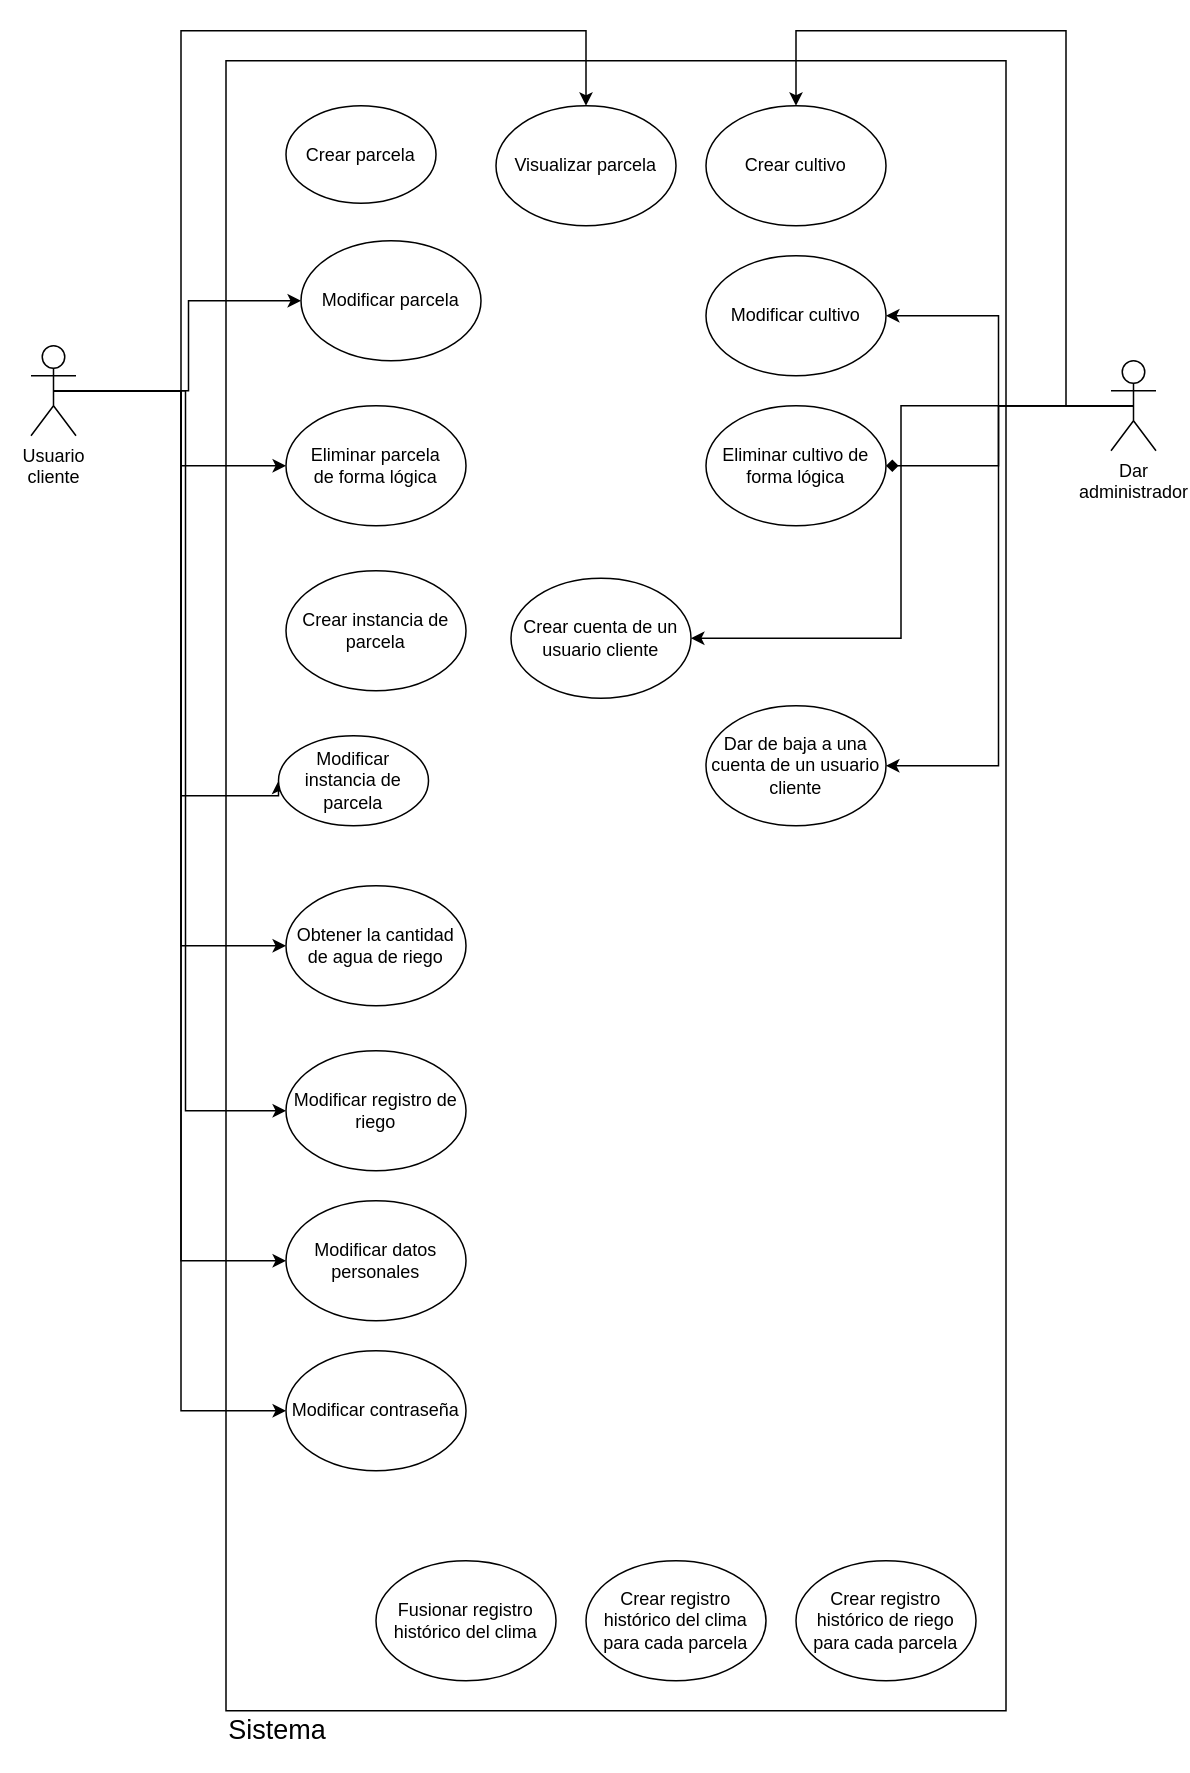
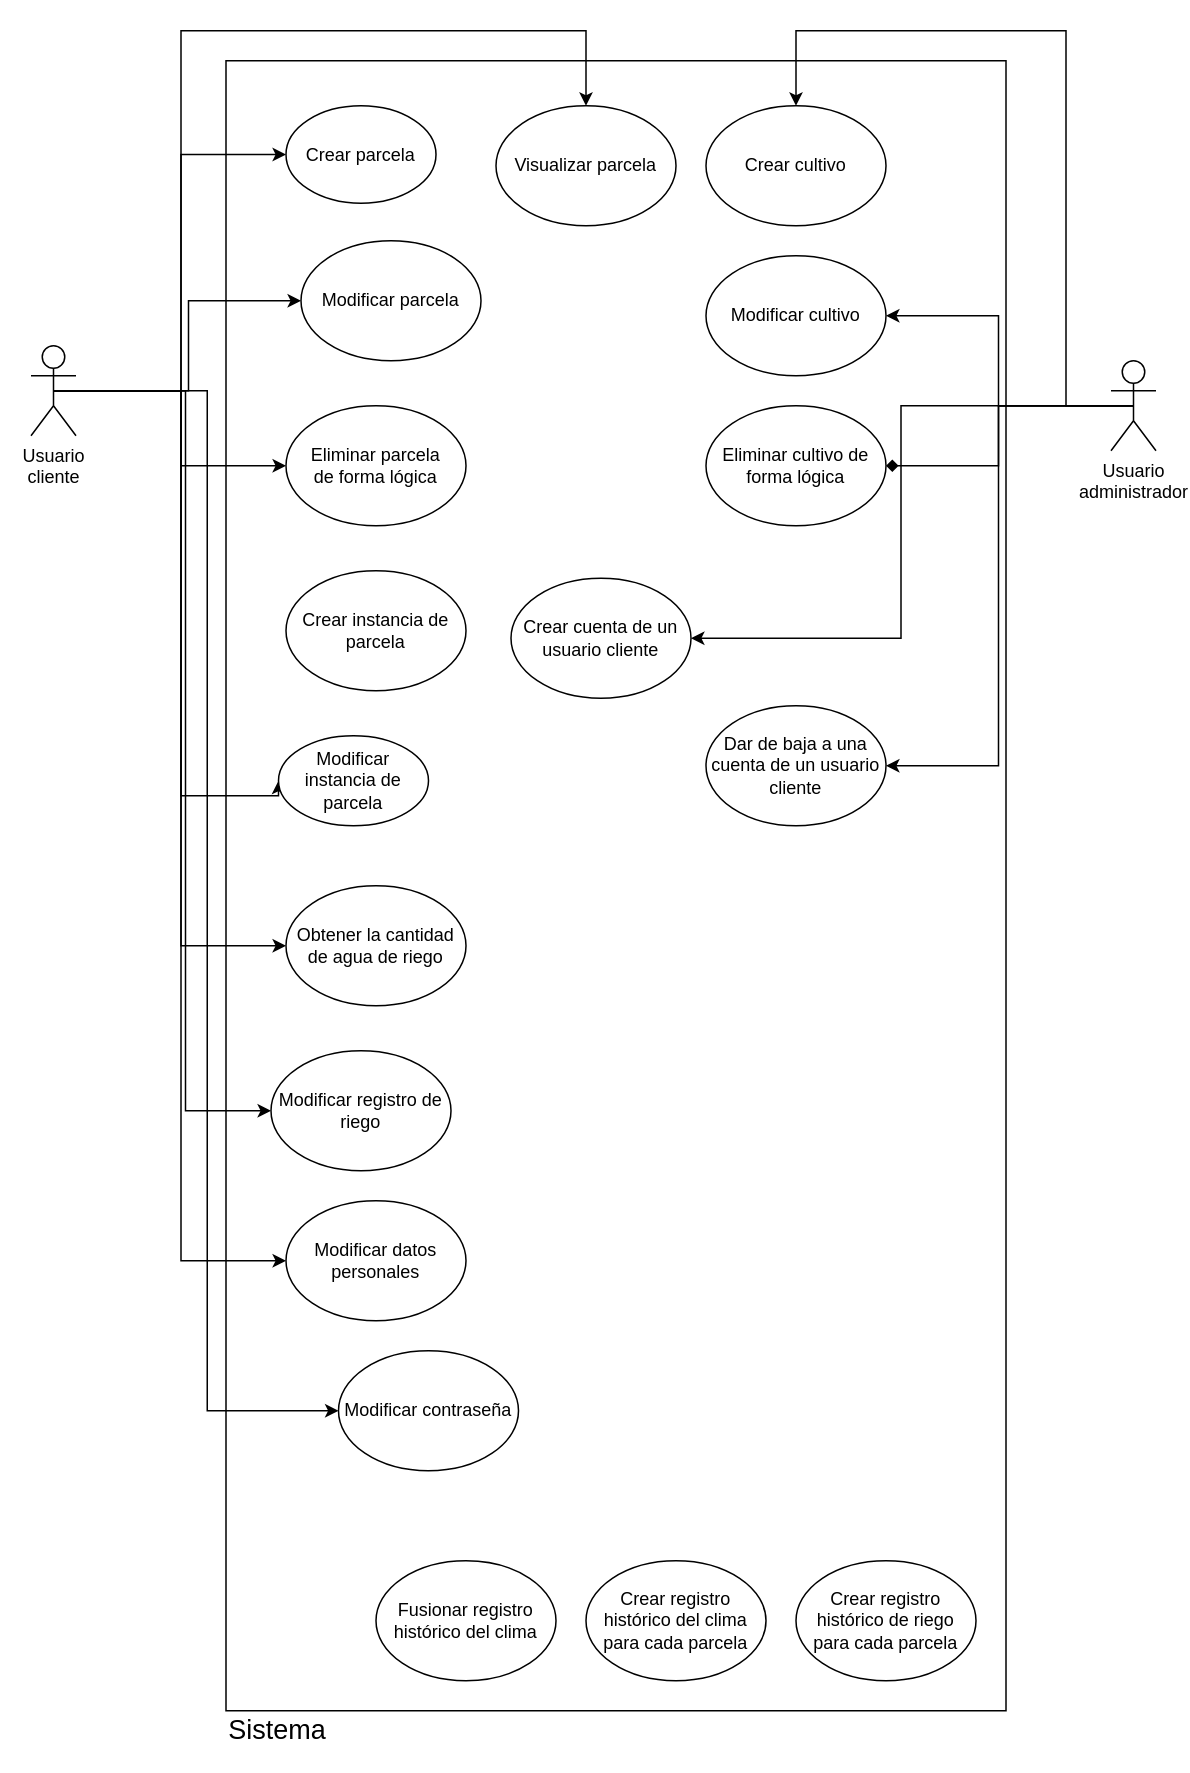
  <mxCell id="0" />
  <mxCell id="1" parent="0" />
  <mxCell id="2" value="" style="rounded=0;whiteSpace=wrap;html=1;" vertex="1" parent="1"><mxGeometry x="150" y="40" width="520" height="1100" as="geometry" /></mxCell>
+ <mxCell id="3" style="edgeStyle=orthogonalEdgeStyle;rounded=0;orthogonalLoop=1;jettySize=auto;html=1;exitX=0.5;exitY=0.5;exitDx=0;exitDy=0;exitPerimeter=0;entryX=0;entryY=0.5;entryDx=0;entryDy=0;" edge="1" parent="1" source="12" target="13"><mxGeometry relative="1" as="geometry" /></mxCell>
  <mxCell id="4" style="edgeStyle=orthogonalEdgeStyle;rounded=0;orthogonalLoop=1;jettySize=auto;html=1;exitX=0.5;exitY=0.5;exitDx=0;exitDy=0;exitPerimeter=0;entryX=0;entryY=0.5;entryDx=0;entryDy=0;" edge="1" parent="1" source="12" target="16"><mxGeometry relative="1" as="geometry" /></mxCell>
  <mxCell id="5" style="edgeStyle=orthogonalEdgeStyle;rounded=0;orthogonalLoop=1;jettySize=auto;html=1;exitX=0.5;exitY=0.5;exitDx=0;exitDy=0;exitPerimeter=0;entryX=0;entryY=0.5;entryDx=0;entryDy=0;" edge="1" parent="1" source="12" target="17"><mxGeometry relative="1" as="geometry" /></mxCell>
  <mxCell id="6" style="edgeStyle=orthogonalEdgeStyle;rounded=0;orthogonalLoop=1;jettySize=auto;html=1;exitX=0.5;exitY=0.5;exitDx=0;exitDy=0;exitPerimeter=0;entryX=0;entryY=0.5;entryDx=0;entryDy=0;" edge="1" parent="1" source="12" target="15"><mxGeometry relative="1" as="geometry"><Array as="points"><mxPoint x="120" y="260" /><mxPoint x="120" y="530" /></Array></mxGeometry></mxCell>
  <mxCell id="7" style="edgeStyle=orthogonalEdgeStyle;rounded=0;orthogonalLoop=1;jettySize=auto;html=1;exitX=0.5;exitY=0.5;exitDx=0;exitDy=0;exitPerimeter=0;entryX=0.5;entryY=0;entryDx=0;entryDy=0;" edge="1" parent="1" source="12" target="19"><mxGeometry relative="1" as="geometry"><Array as="points"><mxPoint x="120" y="260" /><mxPoint x="120" y="20" /><mxPoint x="390" y="20" /></Array></mxGeometry></mxCell>
  <mxCell id="8" style="edgeStyle=orthogonalEdgeStyle;rounded=0;orthogonalLoop=1;jettySize=auto;html=1;exitX=0.5;exitY=0.5;exitDx=0;exitDy=0;exitPerimeter=0;entryX=0;entryY=0.5;entryDx=0;entryDy=0;" edge="1" parent="1" source="12" target="18"><mxGeometry relative="1" as="geometry"><Array as="points"><mxPoint x="123" y="260" /><mxPoint x="123" y="740" /></Array></mxGeometry></mxCell>
  <mxCell id="9" style="edgeStyle=orthogonalEdgeStyle;rounded=0;orthogonalLoop=1;jettySize=auto;html=1;exitX=0.5;exitY=0.5;exitDx=0;exitDy=0;exitPerimeter=0;entryX=0;entryY=0.5;entryDx=0;entryDy=0;" edge="1" parent="1" source="12" target="31"><mxGeometry relative="1" as="geometry" /></mxCell>
  <mxCell id="10" style="edgeStyle=orthogonalEdgeStyle;rounded=0;orthogonalLoop=1;jettySize=auto;html=1;exitX=0.5;exitY=0.5;exitDx=0;exitDy=0;exitPerimeter=0;entryX=0;entryY=0.5;entryDx=0;entryDy=0;" edge="1" parent="1" source="12" target="32"><mxGeometry relative="1" as="geometry" /></mxCell>
  <mxCell id="11" style="edgeStyle=orthogonalEdgeStyle;rounded=0;orthogonalLoop=1;jettySize=auto;html=1;exitX=0.5;exitY=0.5;exitDx=0;exitDy=0;exitPerimeter=0;entryX=0;entryY=0.5;entryDx=0;entryDy=0;" edge="1" parent="1" source="12" target="33"><mxGeometry relative="1" as="geometry" /></mxCell>
  <mxCell id="12" value="Usuario&lt;br&gt;cliente" style="shape=umlActor;verticalLabelPosition=bottom;labelBackgroundColor=#ffffff;verticalAlign=top;html=1;outlineConnect=0;" vertex="1" parent="1"><mxGeometry x="20" y="230" width="30" height="60" as="geometry" /></mxCell>
  <mxCell id="13" value="Crear parcela" style="ellipse;whiteSpace=wrap;html=1;" vertex="1" parent="1"><mxGeometry x="190" y="70" width="100" height="65" as="geometry" /></mxCell>
  <mxCell id="14" value="Crear instancia de parcela" style="ellipse;whiteSpace=wrap;html=1;" vertex="1" parent="1"><mxGeometry x="190" y="380" width="120" height="80" as="geometry" /></mxCell>
  <mxCell id="15" value="Modificar instancia de parcela" style="ellipse;whiteSpace=wrap;html=1;" vertex="1" parent="1"><mxGeometry x="185" y="490" width="100" height="60" as="geometry" /></mxCell>
  <mxCell id="16" value="Modificar parcela" style="ellipse;whiteSpace=wrap;html=1;" vertex="1" parent="1"><mxGeometry x="200" y="160" width="120" height="80" as="geometry" /></mxCell>
  <mxCell id="17" value="Eliminar parcela&lt;br&gt;de forma lógica" style="ellipse;whiteSpace=wrap;html=1;" vertex="1" parent="1"><mxGeometry x="190" y="270" width="120" height="80" as="geometry" /></mxCell>
- <mxCell id="18" value="Modificar registro de riego" style="ellipse;whiteSpace=wrap;html=1;" vertex="1" parent="1"><mxGeometry x="190" y="700" width="120" height="80" as="geometry" /></mxCell>
+ <mxCell id="18" value="Modificar registro de riego" style="ellipse;whiteSpace=wrap;html=1;" vertex="1" parent="1"><mxGeometry x="180" y="700" width="120" height="80" as="geometry" /></mxCell>
  <mxCell id="19" value="Visualizar parcela" style="ellipse;whiteSpace=wrap;html=1;" vertex="1" parent="1"><mxGeometry x="330" y="70" width="120" height="80" as="geometry" /></mxCell>
  <mxCell id="20" style="edgeStyle=orthogonalEdgeStyle;rounded=0;orthogonalLoop=1;jettySize=auto;html=1;exitX=0.5;exitY=0.5;exitDx=0;exitDy=0;exitPerimeter=0;entryX=0.5;entryY=0;entryDx=0;entryDy=0;" edge="1" parent="1" source="25" target="26"><mxGeometry relative="1" as="geometry"><Array as="points"><mxPoint x="710" y="270" /><mxPoint x="710" y="20" /><mxPoint x="530" y="20" /></Array></mxGeometry></mxCell>
  <mxCell id="21" style="edgeStyle=orthogonalEdgeStyle;rounded=0;orthogonalLoop=1;jettySize=auto;html=1;exitX=0.5;exitY=0.5;exitDx=0;exitDy=0;exitPerimeter=0;entryX=1;entryY=0.5;entryDx=0;entryDy=0;" edge="1" parent="1" source="25" target="27"><mxGeometry relative="1" as="geometry" /></mxCell>
  <mxCell id="22" style="edgeStyle=orthogonalEdgeStyle;rounded=0;orthogonalLoop=1;jettySize=auto;html=1;exitX=0.5;exitY=0.5;exitDx=0;exitDy=0;exitPerimeter=0;entryX=1;entryY=0.5;entryDx=0;entryDy=0;endArrow=diamond;" edge="1" parent="1" source="25" target="28"><mxGeometry relative="1" as="geometry" /></mxCell>
  <mxCell id="23" style="edgeStyle=orthogonalEdgeStyle;rounded=0;orthogonalLoop=1;jettySize=auto;html=1;exitX=0.5;exitY=0.5;exitDx=0;exitDy=0;exitPerimeter=0;entryX=1;entryY=0.5;entryDx=0;entryDy=0;" edge="1" parent="1" source="25" target="29"><mxGeometry relative="1" as="geometry" /></mxCell>
  <mxCell id="24" style="edgeStyle=orthogonalEdgeStyle;rounded=0;orthogonalLoop=1;jettySize=auto;html=1;exitX=0.5;exitY=0.5;exitDx=0;exitDy=0;exitPerimeter=0;entryX=1;entryY=0.5;entryDx=0;entryDy=0;" edge="1" parent="1" source="25" target="30"><mxGeometry relative="1" as="geometry" /></mxCell>
- <mxCell id="25" value="Dar&lt;br&gt;administrador" style="shape=umlActor;verticalLabelPosition=bottom;labelBackgroundColor=#ffffff;verticalAlign=top;html=1;outlineConnect=0;" vertex="1" parent="1"><mxGeometry x="740" y="240" width="30" height="60" as="geometry" /></mxCell>
+ <mxCell id="25" value="Usuario&lt;br&gt;administrador" style="shape=umlActor;verticalLabelPosition=bottom;labelBackgroundColor=#ffffff;verticalAlign=top;html=1;outlineConnect=0;" vertex="1" parent="1"><mxGeometry x="740" y="240" width="30" height="60" as="geometry" /></mxCell>
  <mxCell id="26" value="Crear cultivo" style="ellipse;whiteSpace=wrap;html=1;" vertex="1" parent="1"><mxGeometry x="470" y="70" width="120" height="80" as="geometry" /></mxCell>
  <mxCell id="27" value="Modificar cultivo" style="ellipse;whiteSpace=wrap;html=1;" vertex="1" parent="1"><mxGeometry x="470" y="170" width="120" height="80" as="geometry" /></mxCell>
  <mxCell id="28" value="Eliminar cultivo de&lt;br&gt;forma lógica" style="ellipse;whiteSpace=wrap;html=1;" vertex="1" parent="1"><mxGeometry x="470" y="270" width="120" height="80" as="geometry" /></mxCell>
  <mxCell id="29" value="Crear cuenta de un usuario cliente" style="ellipse;whiteSpace=wrap;html=1;" vertex="1" parent="1"><mxGeometry x="340" y="385" width="120" height="80" as="geometry" /></mxCell>
  <mxCell id="30" value="Dar de baja a una cuenta de un usuario cliente" style="ellipse;whiteSpace=wrap;html=1;" vertex="1" parent="1"><mxGeometry x="470" y="470" width="120" height="80" as="geometry" /></mxCell>
  <mxCell id="31" value="Modificar datos personales" style="ellipse;whiteSpace=wrap;html=1;" vertex="1" parent="1"><mxGeometry x="190" y="800" width="120" height="80" as="geometry" /></mxCell>
- <mxCell id="32" value="Modificar contraseña" style="ellipse;whiteSpace=wrap;html=1;" vertex="1" parent="1"><mxGeometry x="190" y="900" width="120" height="80" as="geometry" /></mxCell>
+ <mxCell id="32" value="Modificar contraseña" style="ellipse;whiteSpace=wrap;html=1;" vertex="1" parent="1"><mxGeometry x="225" y="900" width="120" height="80" as="geometry" /></mxCell>
  <mxCell id="33" value="Obtener la cantidad de agua de riego" style="ellipse;whiteSpace=wrap;html=1;" vertex="1" parent="1"><mxGeometry x="190" y="590" width="120" height="80" as="geometry" /></mxCell>
  <mxCell id="34" value="Crear registro histórico del clima para cada parcela" style="ellipse;whiteSpace=wrap;html=1;" vertex="1" parent="1"><mxGeometry x="390" y="1040" width="120" height="80" as="geometry" /></mxCell>
  <mxCell id="35" value="Crear registro histórico de riego para cada parcela" style="ellipse;whiteSpace=wrap;html=1;" vertex="1" parent="1"><mxGeometry x="530" y="1040" width="120" height="80" as="geometry" /></mxCell>
  <mxCell id="36" value="&lt;font style=&quot;font-size: 18px&quot;&gt;Sistema&lt;/font&gt;" style="text;html=1;resizable=0;points=[];autosize=1;align=left;verticalAlign=top;spacingTop=-4;" vertex="1" parent="1"><mxGeometry x="150" y="1140" width="80" height="20" as="geometry" /></mxCell>
  <mxCell id="37" value="Fusionar registro histórico del clima" style="ellipse;whiteSpace=wrap;html=1;" vertex="1" parent="1"><mxGeometry x="250" y="1040" width="120" height="80" as="geometry" /></mxCell>
